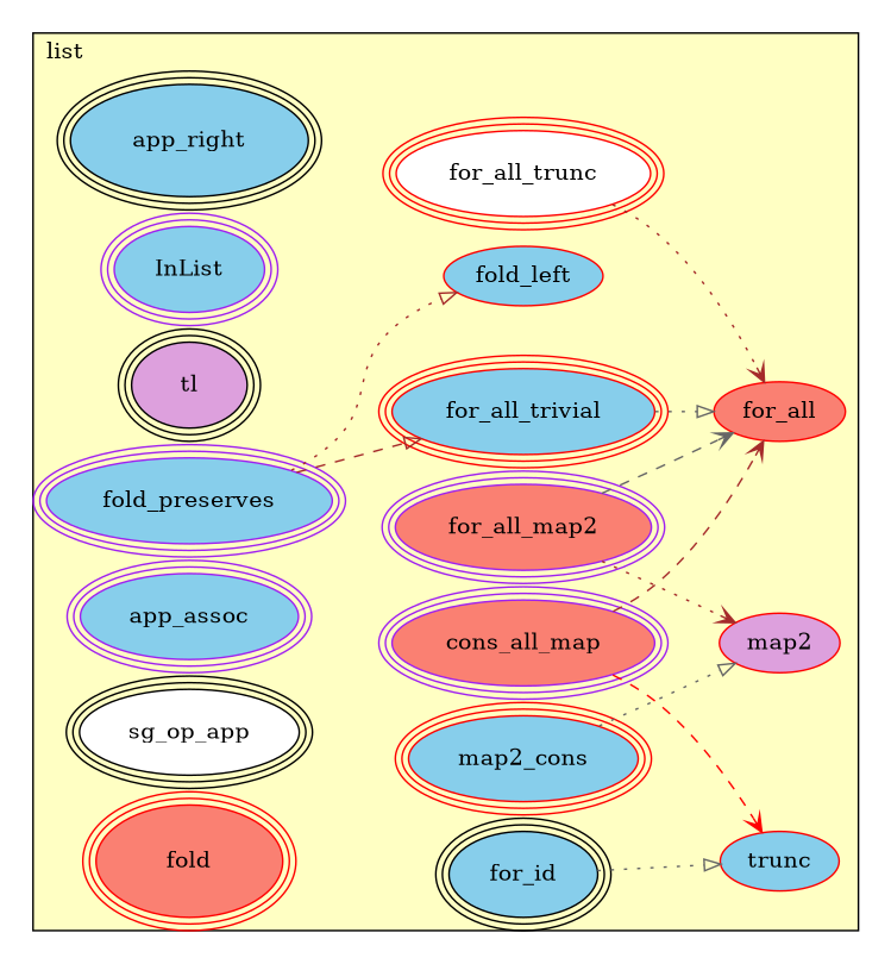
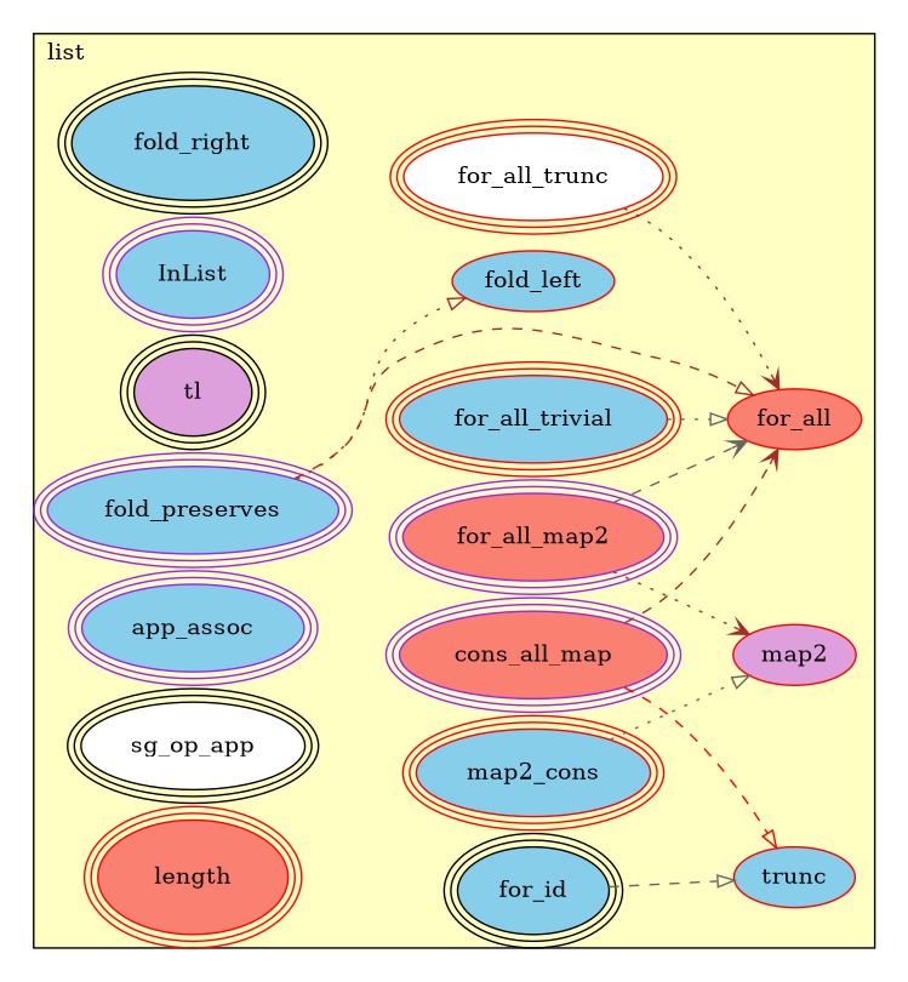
  digraph {
    rankdir=LR
    node [color=red fillcolor=skyblue peripheries=3 style=filled]
    edge [arrowhead=onormal color=brown style=dotted]
-   n1 [color=black label=app_right]
+   n1 [color=black label=fold_right]
    n2 [color=purple label=InList]
    n3 [color=black fillcolor=plum label=tl]
    n4 [fillcolor=white label=for_all_trunc]
    n5 [color=purple label=fold_preserves]
    n6 [color=purple fillcolor=salmon label=for_all_map2]
    n7 [color=purple fillcolor=salmon label=cons_all_map]
    n8 [label=for_all_trivial]
    n9 [fillcolor=salmon label=for_all peripheries=""]
    n10 [color=purple label=app_assoc]
    n11 [color=black fillcolor=white label=sg_op_app]
    n12 [color=black label=for_id]
    n13 [label=map2_cons]
    n14 [fillcolor=plum label=map2 peripheries=""]
    n15 [label=trunc peripheries=""]
    n16 [label=fold_left peripheries=""]
-   n17 [fillcolor=salmon label=fold]
+   n17 [fillcolor=salmon label=length]
    subgraph cluster_1 {
      fillcolor="#FFFFC3"
      label=list
      labeljust=l
      style=filled
      n1
      n2
      n3
      n4
      n5
      n6
      n7
      n8
      n9
      n10
      n11
      n12
      n13
      n14
      n15
      n16
      n17
    }
    n4 -> n9 [arrowhead=vee]
-   n5 -> n8 [style=dashed]
+   n5 -> n9 [style=dashed]
    n5 -> n16
    n6 -> n9 [arrowhead=vee color=gray40 style=dashed]
    n6 -> n14 [arrowhead=vee]
    n7 -> n9 [arrowhead=vee style=dashed]
-   n7 -> n15 [arrowhead=vee color=red style=dashed]
+   n7 -> n15 [color=red style=dashed]
    n8 -> n9 [color=gray40]
-   n12 -> n15 [color=gray40]
+   n12 -> n15 [color=gray40 style=dashed]
    n13 -> n14 [color=gray40]
  }
